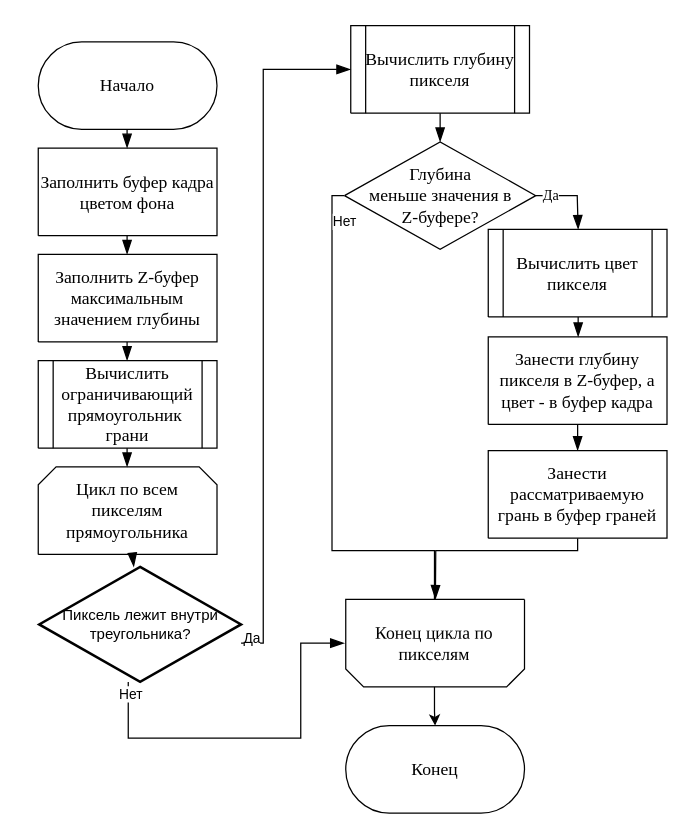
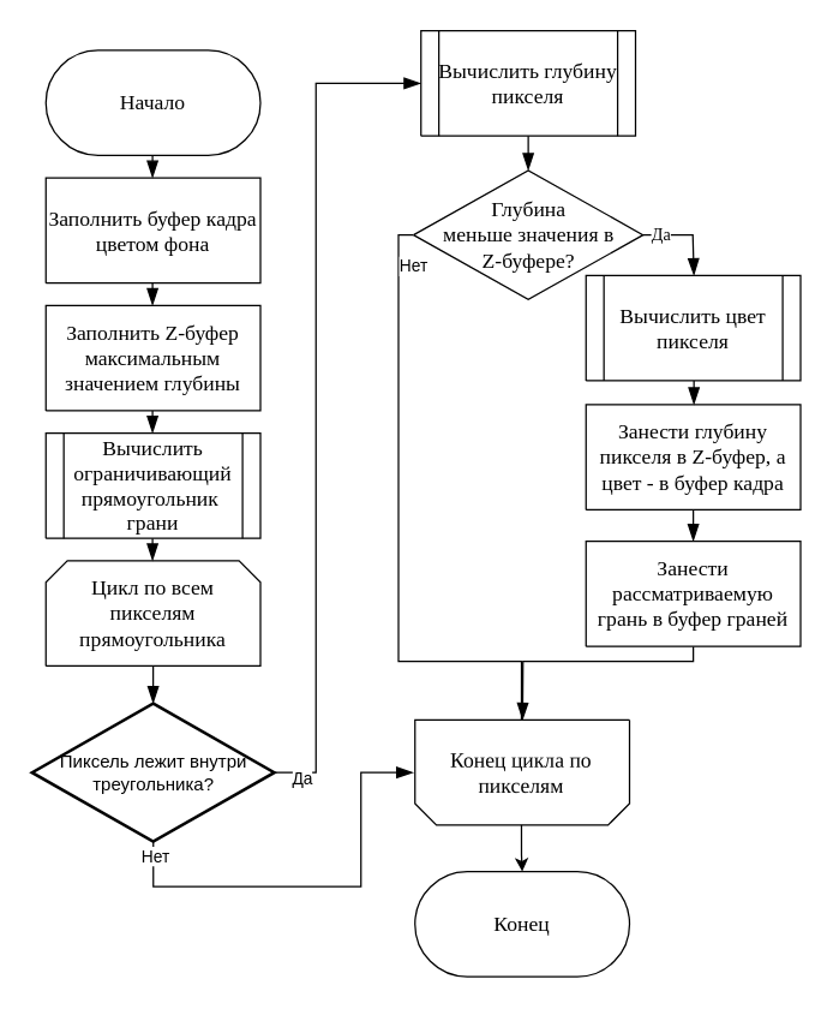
  <mxCell id="0" />
  <mxCell id="1" value="Блок-схема" parent="0" />
  <mxCell id="2" value="&lt;div style=&quot;font-size: 1px&quot;&gt;&lt;font style=&quot;font-size:14.11px;font-family:Calibri;color:#000000;direction:ltr;letter-spacing:0px;line-height:120%;opacity:1&quot;&gt;Начало&lt;br/&gt;&lt;/font&gt;&lt;/div&gt;" style="verticalAlign=middle;align=center;vsdxID=2;fillColor=#FFFFFF;gradientColor=none;shape=stencil(tVLREoIgEPwaHmkIMj/A7D+YRGUicA5K+/ugs8ly9KXp7W5372BhiSh8KztFOPMB3Fn1ugotEQfCubatAh1iRURJRFE7UA24q62w72RSpuribmnDgHN8txEiTXF2R2TL2LM/otxoO5Hn2Wafr8klnCIH8+0w6jOULy988VQO2lNwQQbt7AdnJDSKxqNobWQz3gMp3yvVTeAVL3PrPzlZfsm/eInF+09rbQxGYsp/ZyBCmB9RPgA=);strokeColor=#000000;spacingTop=-1;spacingBottom=-1;spacingLeft=-1;spacingRight=-1;points=[[0.5,0,0],[0.5,0.5,0],[1,0.5,0]];labelBackgroundColor=none;rounded=0;html=1;whiteSpace=wrap;" parent="1" vertex="1"><mxGeometry x="30" y="33" width="143" height="70" as="geometry" /></mxCell>
  <mxCell id="3" value="&lt;div style=&quot;font-size: 1px&quot;&gt;&lt;font style=&quot;font-size:14.11px;font-family:Calibri;color:#000000;direction:ltr;letter-spacing:0px;line-height:120%;opacity:1&quot;&gt;Заполнить буфер кадра цветом фона&lt;br&gt;&lt;/font&gt;&lt;/div&gt;" style="verticalAlign=middle;align=center;vsdxID=3;fillColor=#FFFFFF;gradientColor=none;shape=stencil(nZBLDoAgDERP0z3SIyjew0SURgSD+Lu9kMZoXLhwN9O+tukAlrNpJg1SzDH4QW/URgNYgZTkjA4UkwJUgGXng+6DX1zLfmoymdXo17xh5zmRJ6Q42BWCfc2oJfdAr+Yv+AP9Cb7OJ3H/2JG1HNGz/84klThPVCc=);strokeColor=#000000;spacingTop=-1;spacingBottom=-1;spacingLeft=-1;spacingRight=-1;points=[[1,0.5,0],[0.5,0.5,0],[0.5,0,0]];labelBackgroundColor=none;rounded=0;html=1;whiteSpace=wrap;" parent="1" vertex="1"><mxGeometry x="30" y="118" width="143" height="70" as="geometry" /></mxCell>
  <mxCell id="4" value="&lt;div style=&quot;font-size: 1px&quot;&gt;&lt;p style=&quot;align:center;margin-left:0;margin-right:0;margin-top:0px;margin-bottom:0px;text-indent:0;valign:middle;direction:ltr;&quot;&gt;&lt;font style=&quot;font-size:14.11px;font-family:Calibri;color:#000000;direction:ltr;letter-spacing:0px;line-height:120%;opacity:1&quot;&gt;Заполнить Z-буфер максимальным значением глубины&lt;/font&gt;&lt;font style=&quot;font-size:14.11px;font-family:Themed;color:#000000;direction:ltr;letter-spacing:0px;line-height:120%;opacity:1&quot;&gt;&lt;br&gt;&lt;/font&gt;&lt;/p&gt;&lt;/div&gt;" style="verticalAlign=middle;align=center;vsdxID=4;fillColor=#FFFFFF;gradientColor=none;shape=stencil(nZBLDoAgDERP0z3SIyjew0SURgSD+Lu9kMZoXLhwN9O+tukAlrNpJg1SzDH4QW/URgNYgZTkjA4UkwJUgGXng+6DX1zLfmoymdXo17xh5zmRJ6Q42BWCfc2oJfdAr+Yv+AP9Cb7OJ3H/2JG1HNGz/84klThPVCc=);strokeColor=#000000;spacingTop=-1;spacingBottom=-1;spacingLeft=-1;spacingRight=-1;points=[[1,0.5,0],[0.5,0.5,0],[0.5,0,0]];labelBackgroundColor=none;rounded=0;html=1;whiteSpace=wrap;" parent="1" vertex="1"><mxGeometry x="30" y="203" width="143" height="70" as="geometry" /></mxCell>
  <mxCell id="5" value="&lt;div style=&quot;font-size: 1px&quot;&gt;&lt;font style=&quot;font-size:14.11px;font-family:Calibri;color:#000000;direction:ltr;letter-spacing:0px;line-height:120%;opacity:1&quot;&gt;Цикл по всем пикселям прямоугольника&lt;br/&gt;&lt;/font&gt;&lt;/div&gt;" style="verticalAlign=middle;align=center;vsdxID=5;fillColor=#FFFFFF;gradientColor=none;shape=stencil(xZTbDoIwDIafZpeQsUnUaw+Jj7HogMa5kTIV3t6RaXSiCInGux7+tvmapoQvqkKUkjBaWTR7eYadLQhfEsZAFxLBOovwFeGLzKDM0Rz1zvulaJWtdTCntkPt62hbwWjjvYR6f+2lCvSD9Jb8hljg1uXwKt7oDDTYxldg8yr6oS+tI1FDFaGxwoLRAZ0SmMvIzYwyJfIgVZ2lLDvhQUiMxmn6HiqJJ7MQiMc07YW5dxyNk4zGmYeze8GHKscuaNpZEAsW9Mf1/OZ8/3a8vTjOuP+HDJTy7+Ux//xPXMj/Ir66AA==);points=[[1,0.5,0],[0.5,0.5,0],[0.5,0,0],[0.05,0.1,0],[0.95,0.1,0],[1,0.1,0]];labelBackgroundColor=none;rounded=0;html=1;whiteSpace=wrap;" parent="1" vertex="1"><mxGeometry x="30" y="373" width="143" height="70" as="geometry" /></mxCell>
  <mxCell id="6" value="&lt;div style=&quot;font-size: 1px&quot;&gt;&lt;font style=&quot;font-size:14.11px;font-family:Calibri;color:#000000;direction:ltr;letter-spacing:0px;line-height:120%;opacity:1&quot;&gt;Вычислить ограничивающий прямоугольник&amp;nbsp;&lt;/font&gt;&lt;/div&gt;&lt;div style=&quot;font-size: 1px&quot;&gt;&lt;font style=&quot;font-size:14.11px;font-family:Calibri;color:#000000;direction:ltr;letter-spacing:0px;line-height:120%;opacity:1&quot;&gt;грани&lt;br&gt;&lt;/font&gt;&lt;/div&gt;" style="verticalAlign=middle;align=center;vsdxID=6;fillColor=#FFFFFF;gradientColor=none;shape=stencil(nZLdDoMgDIWfprcG6WLctXPvYSIKGQODzG1vP0izHzEuxrtz6NeSUwCsRtkMAjgbvbMXcVetl4An4FwZKZzyQQHWgFVnneidvZmW/NBEMqqrneKEB/Wx2MHZk1zOyJ8J1cr8oO/iLvgPuhNMrg/im7FTWtOKPvW1BZQZHrbHWtAzdj75mGdFsX30El/Pl2QLIn3vcER/BesX);strokeColor=#000000;spacingTop=-1;spacingBottom=-1;spacingLeft=-1;spacingRight=-1;points=[[1,0.5,0],[0.5,0.5,0],[0.5,0,0]];labelBackgroundColor=none;rounded=0;html=1;whiteSpace=wrap;" parent="1" vertex="1"><mxGeometry x="30" y="288" width="143" height="70" as="geometry" /></mxCell>
  <mxCell id="7" value="&lt;div style=&quot;font-size: 1px&quot;&gt;&lt;font style=&quot;font-size:14.11px;font-family:Calibri;color:#000000;direction:ltr;letter-spacing:0px;line-height:120%;opacity:1&quot;&gt;Вычислить глубину пикселя&lt;br/&gt;&lt;/font&gt;&lt;/div&gt;" style="verticalAlign=middle;align=center;vsdxID=7;fillColor=#FFFFFF;gradientColor=none;shape=stencil(nZLdDoMgDIWfprcG6WLctXPvYSIKGQODzG1vP0izHzEuxrtz6NeSUwCsRtkMAjgbvbMXcVetl4An4FwZKZzyQQHWgFVnneidvZmW/NBEMqqrneKEB/Wx2MHZk1zOyJ8J1cr8oO/iLvgPuhNMrg/im7FTWtOKPvW1BZQZHrbHWtAzdj75mGdFsX30El/Pl2QLIn3vcER/BesX);strokeColor=#000000;spacingTop=-1;spacingBottom=-1;spacingLeft=-1;spacingRight=-1;points=[[1,0.5,0],[0.5,0.5,0],[0.5,0,0]];labelBackgroundColor=none;rounded=0;html=1;whiteSpace=wrap;" parent="1" vertex="1"><mxGeometry x="280" y="20" width="143" height="70" as="geometry" /></mxCell>
  <mxCell id="8" style="vsdxID=8;fillColor=#FFFFFF;gradientColor=none;shape=stencil(UzV2Ls5ILEhVNTIoLinKz04tz0wpyVA1dlE1MsrMy0gtyiwBslSNXVWNndPyi1LTi/JL81Ig/IJEkEoQKze/DGRCBUSfAUiHkUElhGcK4bpBVOZk5iGpNEVVikeloQHZpsK0YlWLz1QgA+HFtMycHEgIIcujBwlQCBKcxq4A);strokeColor=#000000;spacingTop=-1;spacingBottom=-1;spacingLeft=-1;spacingRight=-1;points=[[1,0.5,0],[0.5,0,0],[0.5,0,0]];labelBackgroundColor=none;rounded=0;html=1;whiteSpace=wrap;" parent="1" vertex="1"><mxGeometry x="275" y="113" width="153" height="86" as="geometry" /></mxCell>
  <mxCell id="9" value="&lt;div style=&quot;font-size: 1px&quot;&gt;&lt;p style=&quot;align:center;margin-left:0;margin-right:0;margin-top:0px;margin-bottom:0px;text-indent:0;valign:middle;direction:ltr;&quot;&gt;&lt;font style=&quot;font-size:14.11px;font-family:Calibri;color:#000000;direction:ltr;letter-spacing:0px;line-height:120%;opacity:1&quot;&gt;Глубина &lt;br&gt;меньше значения в Z-буфере&lt;/font&gt;&lt;font style=&quot;font-size:14.11px;font-family:Themed;color:#000000;direction:ltr;letter-spacing:0px;line-height:120%;opacity:1&quot;&gt;?&lt;br&gt;&lt;/font&gt;&lt;/p&gt;&lt;/div&gt;" style="text;vsdxID=8;fillColor=none;gradientColor=none;strokeColor=none;spacingTop=-1;spacingBottom=-1;spacingLeft=-1;spacingRight=-1;points=[[1,0.5,0],[0.5,0,0],[0.5,0,0]];labelBackgroundColor=none;rounded=0;html=1;whiteSpace=wrap;verticalAlign=middle;align=center;;html=1;" parent="8" vertex="1"><mxGeometry x="12.82" y="10.75" width="128.23" height="64.5" as="geometry" /></mxCell>
  <mxCell id="10" value="&lt;div style=&quot;font-size: 1px&quot;&gt;&lt;font style=&quot;font-size:14.11px;font-family:Calibri;color:#000000;direction:ltr;letter-spacing:0px;line-height:120%;opacity:1&quot;&gt;Вычислить цвет пикселя&lt;br/&gt;&lt;/font&gt;&lt;/div&gt;" style="verticalAlign=middle;align=center;vsdxID=10;fillColor=#FFFFFF;gradientColor=none;shape=stencil(nZLdDoMgDIWfprcG6WLctXPvYSIKGQODzG1vP0izHzEuxrtz6NeSUwCsRtkMAjgbvbMXcVetl4An4FwZKZzyQQHWgFVnneidvZmW/NBEMqqrneKEB/Wx2MHZk1zOyJ8J1cr8oO/iLvgPuhNMrg/im7FTWtOKPvW1BZQZHrbHWtAzdj75mGdFsX30El/Pl2QLIn3vcER/BesX);strokeColor=#000000;spacingTop=-1;spacingBottom=-1;spacingLeft=-1;spacingRight=-1;points=[[1,0.5,0],[0.5,0.5,0],[0.5,0,0]];labelBackgroundColor=none;rounded=0;html=1;whiteSpace=wrap;" parent="1" vertex="1"><mxGeometry x="390" y="183" width="143" height="70" as="geometry" /></mxCell>
  <mxCell id="11" value="&lt;div style=&quot;font-size: 1px&quot;&gt;&lt;p style=&quot;align:center;margin-left:0;margin-right:0;margin-top:0px;margin-bottom:0px;text-indent:0;valign:middle;direction:ltr;&quot;&gt;&lt;font style=&quot;font-size:14.11px;font-family:Calibri;color:#000000;direction:ltr;letter-spacing:0px;line-height:120%;opacity:1&quot;&gt;Занести глубину пикселя в Z-буфер, а цвет - в буфер кадра&lt;/font&gt;&lt;font style=&quot;font-size:14.11px;font-family:Themed;color:#000000;direction:ltr;letter-spacing:0px;line-height:120%;opacity:1&quot;&gt;&lt;br&gt;&lt;/font&gt;&lt;/p&gt;&lt;/div&gt;" style="verticalAlign=middle;align=center;vsdxID=11;fillColor=#FFFFFF;gradientColor=none;shape=stencil(nZBLDoAgDERP0z3SIyjew0SURgSD+Lu9kMZoXLhwN9O+tukAlrNpJg1SzDH4QW/URgNYgZTkjA4UkwJUgGXng+6DX1zLfmoymdXo17xh5zmRJ6Q42BWCfc2oJfdAr+Yv+AP9Cb7OJ3H/2JG1HNGz/84klThPVCc=);strokeColor=#000000;spacingTop=-1;spacingBottom=-1;spacingLeft=-1;spacingRight=-1;points=[[1,0.5,0],[0.5,0.5,0],[0.5,0,0]];labelBackgroundColor=none;rounded=0;html=1;whiteSpace=wrap;" parent="1" vertex="1"><mxGeometry x="390" y="269" width="143" height="70" as="geometry" /></mxCell>
  <mxCell id="12" style="vsdxID=12;rotation=180;fillColor=#FFFFFF;gradientColor=none;shape=stencil(xZTbDoIwDIafZpeQsUnUaw+Jj7HogMa5kTIV3t6RaXSiCInGux7+tvmapoQvqkKUkjBaWTR7eYadLQhfEsZAFxLBOovwFeGLzKDM0Rz1zvulaJWtdTCntkPt62hbwWjjvYR6f+2lCvSD9Jb8hljg1uXwKt7oDDTYxldg8yr6oS+tI1FDFaGxwoLRAZ0SmMvIzYwyJfIgVZ2lLDvhQUiMxmn6HiqJJ7MQiMc07YW5dxyNk4zGmYeze8GHKscuaNpZEAsW9Mf1/OZ8/3a8vTjOuP+HDJTy7+Ux//xPXMj/Ir66AA==);points=[[1,0.5,0],[0.5,0.5,0],[0.5,0,0],[0.05,0.1,0],[0.95,0.1,0],[1,0.1,0]];labelBackgroundColor=none;rounded=0;html=1;whiteSpace=wrap;" parent="1" vertex="1"><mxGeometry x="276" y="479" width="143" height="70" as="geometry" /></mxCell>
  <mxCell id="13" value="&lt;div style=&quot;font-size: 1px&quot;&gt;&lt;font style=&quot;font-size:14.11px;font-family:Calibri;color:#000000;direction:ltr;letter-spacing:0px;line-height:120%;opacity:1&quot;&gt;Конец цикла по пикселям&lt;br/&gt;&lt;/font&gt;&lt;/div&gt;" style="text;vsdxID=12;rotation=359.91;fillColor=none;gradientColor=none;points=[[1,0.5,0],[0.5,0.5,0],[0.5,0,0],[0.05,0.1,0],[0.95,0.1,0],[1,0.1,0]];labelBackgroundColor=none;rounded=0;html=1;whiteSpace=wrap;verticalAlign=middle;align=center;strokeColor=none;;html=1;" parent="12" vertex="1"><mxGeometry x="-1" width="143.87" height="70" as="geometry" /></mxCell>
  <mxCell id="14" value="&lt;div style=&quot;font-size: 1px&quot;&gt;&lt;font style=&quot;font-size:14.11px;font-family:Calibri;color:#000000;direction:ltr;letter-spacing:0px;line-height:120%;opacity:1&quot;&gt;Конец&lt;br/&gt;&lt;/font&gt;&lt;/div&gt;" style="verticalAlign=middle;align=center;vsdxID=13;fillColor=#FFFFFF;gradientColor=none;shape=stencil(tVLREoIgEPwaHmkIMj/A7D+YRGUicA5K+/ugs8ly9KXp7W5372BhiSh8KztFOPMB3Fn1ugotEQfCubatAh1iRURJRFE7UA24q62w72RSpuribmnDgHN8txEiTXF2R2TL2LM/otxoO5Hn2Wafr8klnCIH8+0w6jOULy988VQO2lNwQQbt7AdnJDSKxqNobWQz3gMp3yvVTeAVL3PrPzlZfsm/eInF+09rbQxGYsp/ZyBCmB9RPgA=);strokeColor=#000000;spacingTop=-1;spacingBottom=-1;spacingLeft=-1;spacingRight=-1;points=[[0.5,0,0],[0.5,0.5,0],[1,0.5,0]];labelBackgroundColor=none;rounded=0;html=1;whiteSpace=wrap;" parent="1" vertex="1"><mxGeometry x="276" y="580" width="143" height="70" as="geometry" /></mxCell>
  <mxCell id="15" style="vsdxID=27;edgeStyle=orthogonalEdgeStyle;startArrow=none;endArrow=none;startSize=9;endSize=9;spacingTop=0;spacingBottom=0;spacingLeft=0;spacingRight=0;verticalAlign=middle;html=1;labelBackgroundColor=#ffffff;rounded=0;exitX=0;exitY=0.5;exitDx=0;exitDy=0;exitPerimeter=0;" parent="1" source="8" target="13" edge="1"><mxGeometry relative="1" as="geometry"><mxPoint as="offset" /><Array as="points"><mxPoint x="265" y="156" /><mxPoint x="265" y="440" /><mxPoint x="347" y="440" /></Array><mxPoint x="300" y="360" as="targetPoint" /></mxGeometry></mxCell>
  <mxCell id="16" value="Нет" style="edgeLabel;html=1;align=center;verticalAlign=middle;resizable=0;points=[];" parent="15" vertex="1" connectable="0"><mxGeometry x="-0.856" relative="1" as="geometry"><mxPoint x="9" as="offset" /></mxGeometry></mxCell>
- <mxCell id="17" value="Пиксель лежит внутри треугольника?" style="strokeWidth=2;html=1;shape=mxgraph.flowchart.decision;whiteSpace=wrap;" parent="1" vertex="1"><mxGeometry x="30.75" y="453" width="161.5" height="92" as="geometry" /></mxCell>
+ <mxCell id="17" value="Пиксель лежит внутри треугольника?" style="strokeWidth=2;html=1;shape=mxgraph.flowchart.decision;whiteSpace=wrap;" parent="1" vertex="1"><mxGeometry x="20.75" y="468" width="161.5" height="92" as="geometry" /></mxCell>
  <mxCell id="18" style="vsdxID=19;edgeStyle=orthogonalEdgeStyle;startArrow=none;endArrow=blockThin;startSize=9;endSize=9;spacingTop=0;spacingBottom=0;spacingLeft=0;spacingRight=0;verticalAlign=middle;html=1;labelBackgroundColor=#ffffff;rounded=0;" parent="1" source="17" target="7" edge="1"><mxGeometry relative="1" as="geometry"><mxPoint x="10" y="-1" as="offset" /><Array as="points"><mxPoint x="210" y="514" /><mxPoint x="210" y="55" /></Array><mxPoint x="111.5" y="453" as="sourcePoint" /><mxPoint x="111.5" y="490" as="targetPoint" /></mxGeometry></mxCell>
  <mxCell id="19" value="Да" style="edgeLabel;html=1;align=center;verticalAlign=middle;resizable=0;points=[];" parent="18" vertex="1" connectable="0"><mxGeometry x="-0.467" y="-1" relative="1" as="geometry"><mxPoint x="-11" y="124" as="offset" /></mxGeometry></mxCell>
  <mxCell id="20" style="vsdxID=19;edgeStyle=orthogonalEdgeStyle;startArrow=none;endArrow=blockThin;startSize=9;endSize=9;spacingTop=0;spacingBottom=0;spacingLeft=0;spacingRight=0;verticalAlign=middle;html=1;labelBackgroundColor=#ffffff;rounded=0;" parent="1" source="17" target="13" edge="1"><mxGeometry relative="1" as="geometry"><mxPoint x="10" y="-1" as="offset" /><Array as="points"><mxPoint x="102" y="590" /><mxPoint x="240" y="590" /><mxPoint x="240" y="514" /></Array><mxPoint x="111.5" y="453" as="sourcePoint" /><mxPoint x="260" y="470" as="targetPoint" /></mxGeometry></mxCell>
  <mxCell id="21" value="Нет" style="edgeLabel;html=1;align=center;verticalAlign=middle;resizable=0;points=[];" parent="20" vertex="1" connectable="0"><mxGeometry x="-0.936" y="1" relative="1" as="geometry"><mxPoint as="offset" /></mxGeometry></mxCell>
  <mxCell id="22" style="vsdxID=15;edgeStyle=orthogonalEdgeStyle;startArrow=none;endArrow=blockThin;startSize=9;endSize=9;spacingTop=0;spacingBottom=0;spacingLeft=0;spacingRight=0;verticalAlign=middle;html=1;labelBackgroundColor=#ffffff;rounded=0;" parent="1" source="7" target="8" edge="1"><mxGeometry relative="1" as="geometry"><mxPoint x="10" y="-1" as="offset" /><mxPoint x="111" y="113" as="sourcePoint" /><mxPoint x="111" y="128" as="targetPoint" /></mxGeometry></mxCell>
  <mxCell id="23" value="" style="edgeStyle=orthogonalEdgeStyle;rounded=0;orthogonalLoop=1;jettySize=auto;html=1;" edge="1" parent="1" source="13" target="14"><mxGeometry relative="1" as="geometry" /></mxCell>
  <mxCell id="24" style="vsdxID=23;edgeStyle=none;startArrow=none;endArrow=blockThin;startSize=9;endSize=9;spacingTop=0;spacingBottom=0;spacingLeft=0;spacingRight=0;verticalAlign=middle;html=1;labelBackgroundColor=#ffffff;rounded=0;" edge="1" parent="1" source="11" target="35"><mxGeometry relative="1" as="geometry"><mxPoint x="10" as="offset" /><Array as="points" /><mxPoint x="472" y="263" as="sourcePoint" /><mxPoint x="472" y="279" as="targetPoint" /></mxGeometry></mxCell>
  <mxCell id="25" value="Соединительная линия" parent="0" />
  <mxCell id="26" style="vsdxID=15;edgeStyle=none;startArrow=none;endArrow=blockThin;startSize=9;endSize=9;spacingTop=0;spacingBottom=0;spacingLeft=0;spacingRight=0;verticalAlign=middle;html=1;labelBackgroundColor=#ffffff;rounded=0;exitX=0.497;exitY=1;exitDx=0;exitDy=0;exitPerimeter=0;entryX=0.497;entryY=0;entryDx=0;entryDy=0;entryPerimeter=0;" parent="25" source="2" target="3" edge="1"><mxGeometry relative="1" as="geometry"><mxPoint x="10" y="-1" as="offset" /><Array as="points" /></mxGeometry></mxCell>
  <mxCell id="27" parent="25" vertex="1"><mxGeometry x="346" y="359" as="geometry" /></mxCell>
  <mxCell id="28" style="vsdxID=24;edgeStyle=orthogonalEdgeStyle;startArrow=none;endArrow=blockThin;startSize=9;endSize=9;spacingTop=0;spacingBottom=0;spacingLeft=0;spacingRight=0;verticalAlign=middle;html=1;labelBackgroundColor=#ffffff;rounded=0;" parent="25" source="35" target="12" edge="1"><mxGeometry relative="1" as="geometry"><mxPoint as="offset" /><Array as="points"><mxPoint x="462" y="440" /><mxPoint x="348" y="440" /></Array><mxPoint x="480" y="460" as="sourcePoint" /></mxGeometry></mxCell>
  <mxCell id="29" style="vsdxID=23;edgeStyle=none;startArrow=none;endArrow=blockThin;startSize=9;endSize=9;spacingTop=0;spacingBottom=0;spacingLeft=0;spacingRight=0;verticalAlign=middle;html=1;labelBackgroundColor=#ffffff;rounded=0;exitX=0.503;exitY=1;exitDx=0;exitDy=0;exitPerimeter=0;entryX=0.503;entryY=0;entryDx=0;entryDy=0;entryPerimeter=0;" parent="25" source="10" target="11" edge="1"><mxGeometry relative="1" as="geometry"><mxPoint x="10" as="offset" /><Array as="points" /></mxGeometry></mxCell>
  <mxCell id="30" value="&lt;div style=&quot;font-size: 1px&quot;&gt;&lt;font style=&quot;font-size:11.29px;font-family:Calibri;color:#000000;direction:ltr;letter-spacing:0px;line-height:120%;opacity:1&quot;&gt;Да&lt;br/&gt;&lt;/font&gt;&lt;/div&gt;" style="vsdxID=22;edgeStyle=none;startArrow=none;endArrow=blockThin;startSize=9;endSize=9;spacingTop=0;spacingBottom=0;spacingLeft=0;spacingRight=0;verticalAlign=middle;html=1;labelBackgroundColor=#ffffff;rounded=0;align=center;exitX=1;exitY=0.5;exitDx=0;exitDy=0;exitPerimeter=0;entryX=0.503;entryY=0;entryDx=0;entryDy=0;entryPerimeter=0;" parent="25" source="8" target="10" edge="1"><mxGeometry x="-0.601" relative="1" as="geometry"><mxPoint as="offset" /><Array as="points"><mxPoint x="461.19" y="156" /></Array></mxGeometry></mxCell>
  <mxCell id="31" style="vsdxID=19;edgeStyle=none;startArrow=none;endArrow=blockThin;startSize=9;endSize=9;spacingTop=0;spacingBottom=0;spacingLeft=0;spacingRight=0;verticalAlign=middle;html=1;labelBackgroundColor=#ffffff;rounded=0;" parent="25" source="5" target="17" edge="1"><mxGeometry relative="1" as="geometry"><mxPoint x="10" y="-1" as="offset" /><Array as="points" /></mxGeometry></mxCell>
  <mxCell id="32" style="vsdxID=16;edgeStyle=none;startArrow=none;endArrow=blockThin;startSize=9;endSize=9;spacingTop=0;spacingBottom=0;spacingLeft=0;spacingRight=0;verticalAlign=middle;html=1;labelBackgroundColor=#ffffff;rounded=0;exitX=0.497;exitY=1;exitDx=0;exitDy=0;exitPerimeter=0;entryX=0.497;entryY=0;entryDx=0;entryDy=0;entryPerimeter=0;" parent="25" source="3" target="4" edge="1"><mxGeometry relative="1" as="geometry"><mxPoint x="10" y="-1" as="offset" /><Array as="points" /></mxGeometry></mxCell>
  <mxCell id="33" style="vsdxID=17;edgeStyle=none;startArrow=none;endArrow=blockThin;startSize=9;endSize=9;spacingTop=0;spacingBottom=0;spacingLeft=0;spacingRight=0;verticalAlign=middle;html=1;labelBackgroundColor=#ffffff;rounded=0;exitX=0.497;exitY=1;exitDx=0;exitDy=0;exitPerimeter=0;entryX=0.497;entryY=0;entryDx=0;entryDy=0;entryPerimeter=0;" parent="25" source="4" target="6" edge="1"><mxGeometry relative="1" as="geometry"><mxPoint x="10" y="-1" as="offset" /><Array as="points" /></mxGeometry></mxCell>
  <mxCell id="34" style="vsdxID=18;edgeStyle=none;startArrow=none;endArrow=blockThin;startSize=9;endSize=9;spacingTop=0;spacingBottom=0;spacingLeft=0;spacingRight=0;verticalAlign=middle;html=1;labelBackgroundColor=#ffffff;rounded=0;exitX=0.497;exitY=1;exitDx=0;exitDy=0;exitPerimeter=0;entryX=0.497;entryY=0;entryDx=0;entryDy=0;entryPerimeter=0;" parent="25" source="6" target="5" edge="1"><mxGeometry relative="1" as="geometry"><mxPoint x="10" y="-1" as="offset" /><Array as="points" /></mxGeometry></mxCell>
  <mxCell id="35" value="&lt;div style=&quot;font-size: 1px&quot;&gt;&lt;p style=&quot;align:center;margin-left:0;margin-right:0;margin-top:0px;margin-bottom:0px;text-indent:0;valign:middle;direction:ltr;&quot;&gt;&lt;font style=&quot;font-size:14.11px;font-family:Calibri;color:#000000;direction:ltr;letter-spacing:0px;line-height:120%;opacity:1&quot;&gt;Занести рассматриваемую грань в буфер граней&lt;/font&gt;&lt;font style=&quot;font-size:14.11px;font-family:Themed;color:#000000;direction:ltr;letter-spacing:0px;line-height:120%;opacity:1&quot;&gt;&lt;br&gt;&lt;/font&gt;&lt;/p&gt;&lt;/div&gt;" style="verticalAlign=middle;align=center;vsdxID=11;fillColor=#FFFFFF;gradientColor=none;shape=stencil(nZBLDoAgDERP0z3SIyjew0SURgSD+Lu9kMZoXLhwN9O+tukAlrNpJg1SzDH4QW/URgNYgZTkjA4UkwJUgGXng+6DX1zLfmoymdXo17xh5zmRJ6Q42BWCfc2oJfdAr+Yv+AP9Cb7OJ3H/2JG1HNGz/84klThPVCc=);strokeColor=#000000;spacingTop=-1;spacingBottom=-1;spacingLeft=-1;spacingRight=-1;points=[[1,0.5,0],[0.5,0.5,0],[0.5,0,0]];labelBackgroundColor=none;rounded=0;html=1;whiteSpace=wrap;" vertex="1" parent="25"><mxGeometry x="390" y="360" width="143" height="70" as="geometry" /></mxCell>
